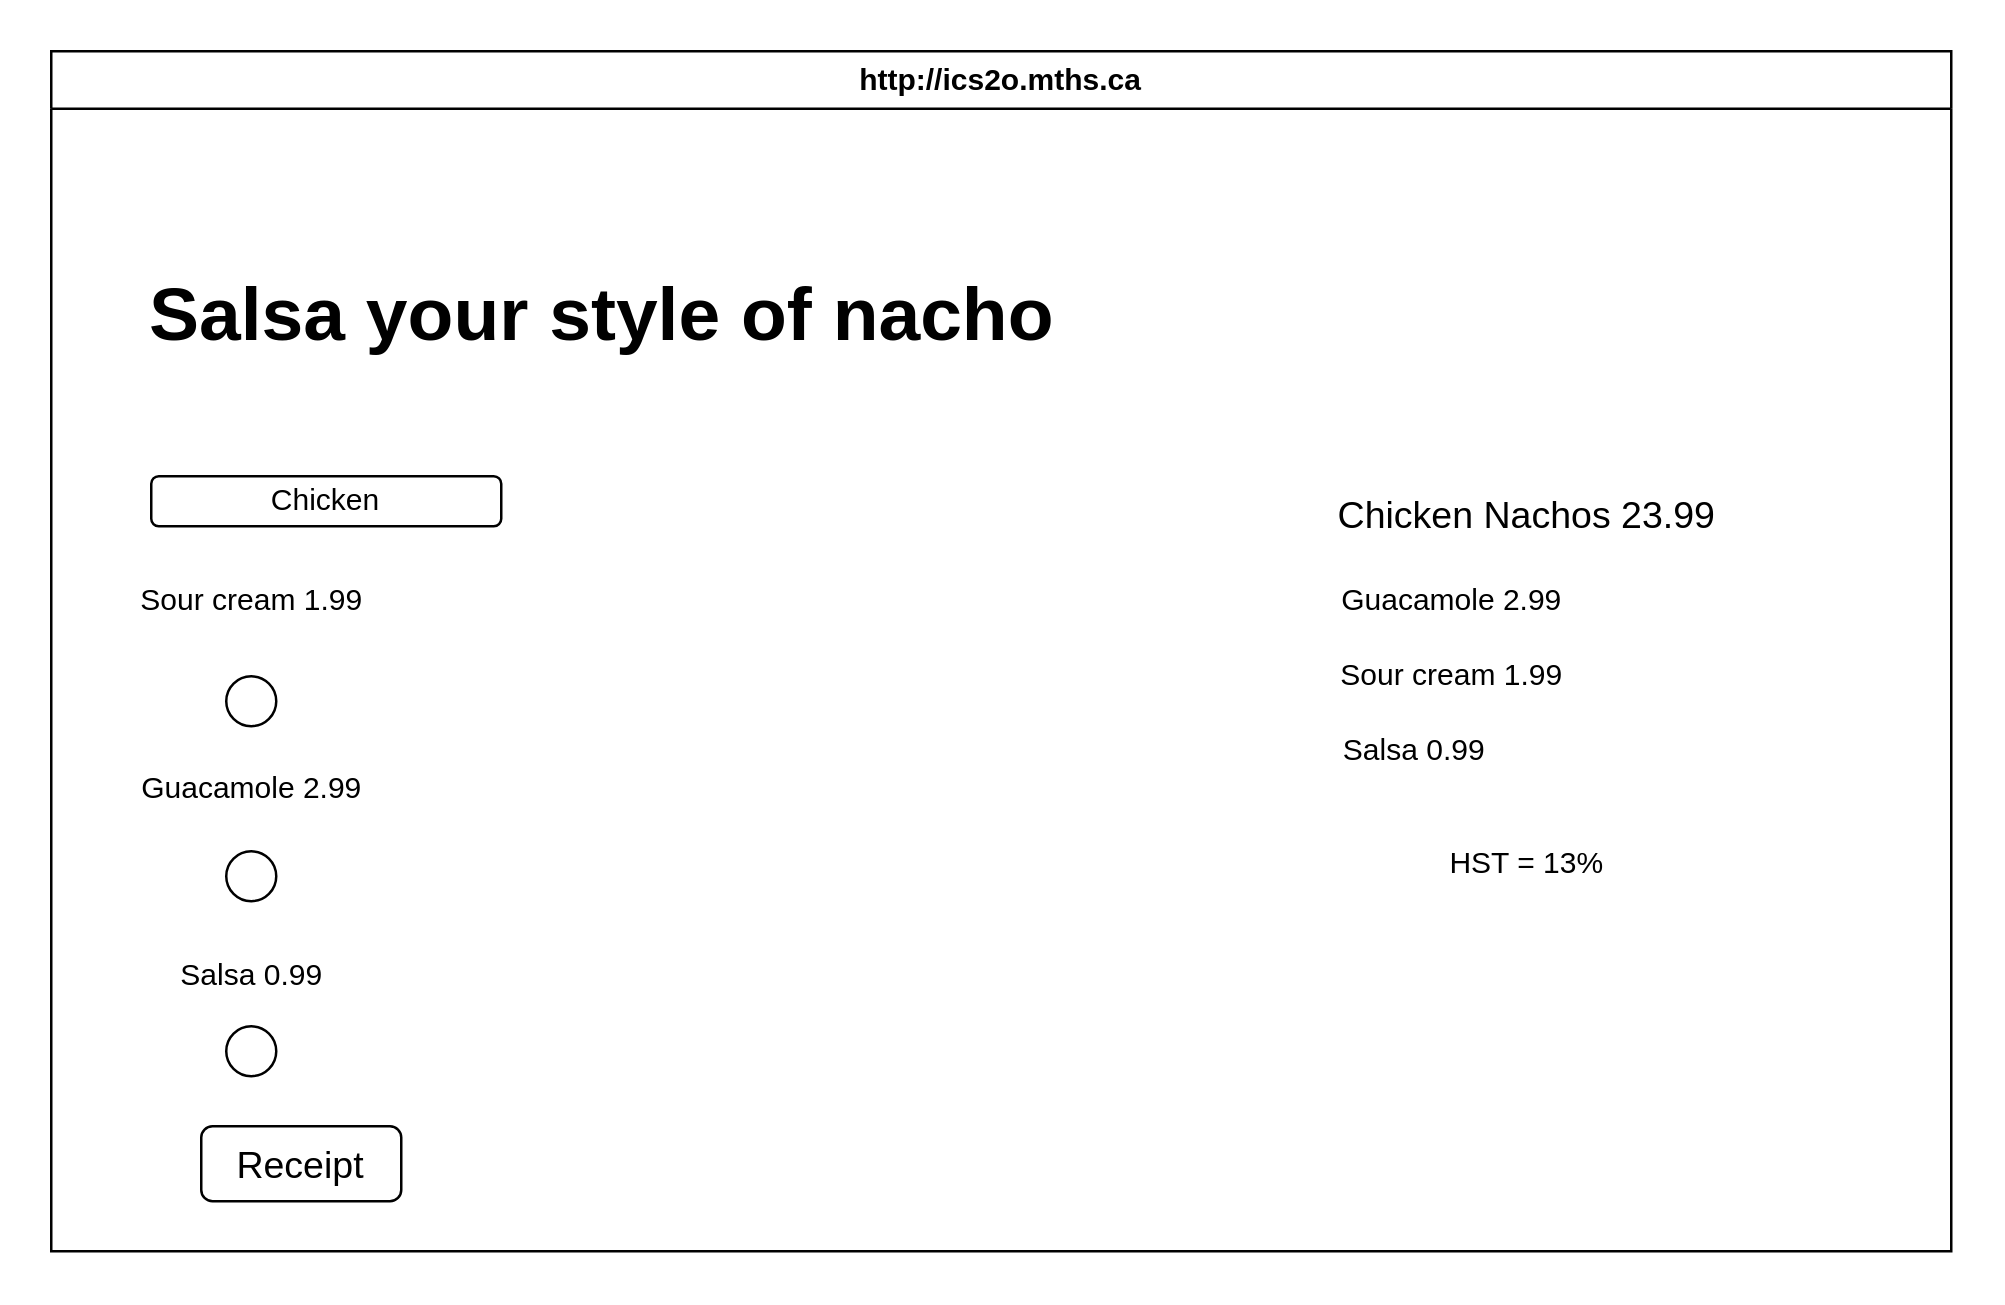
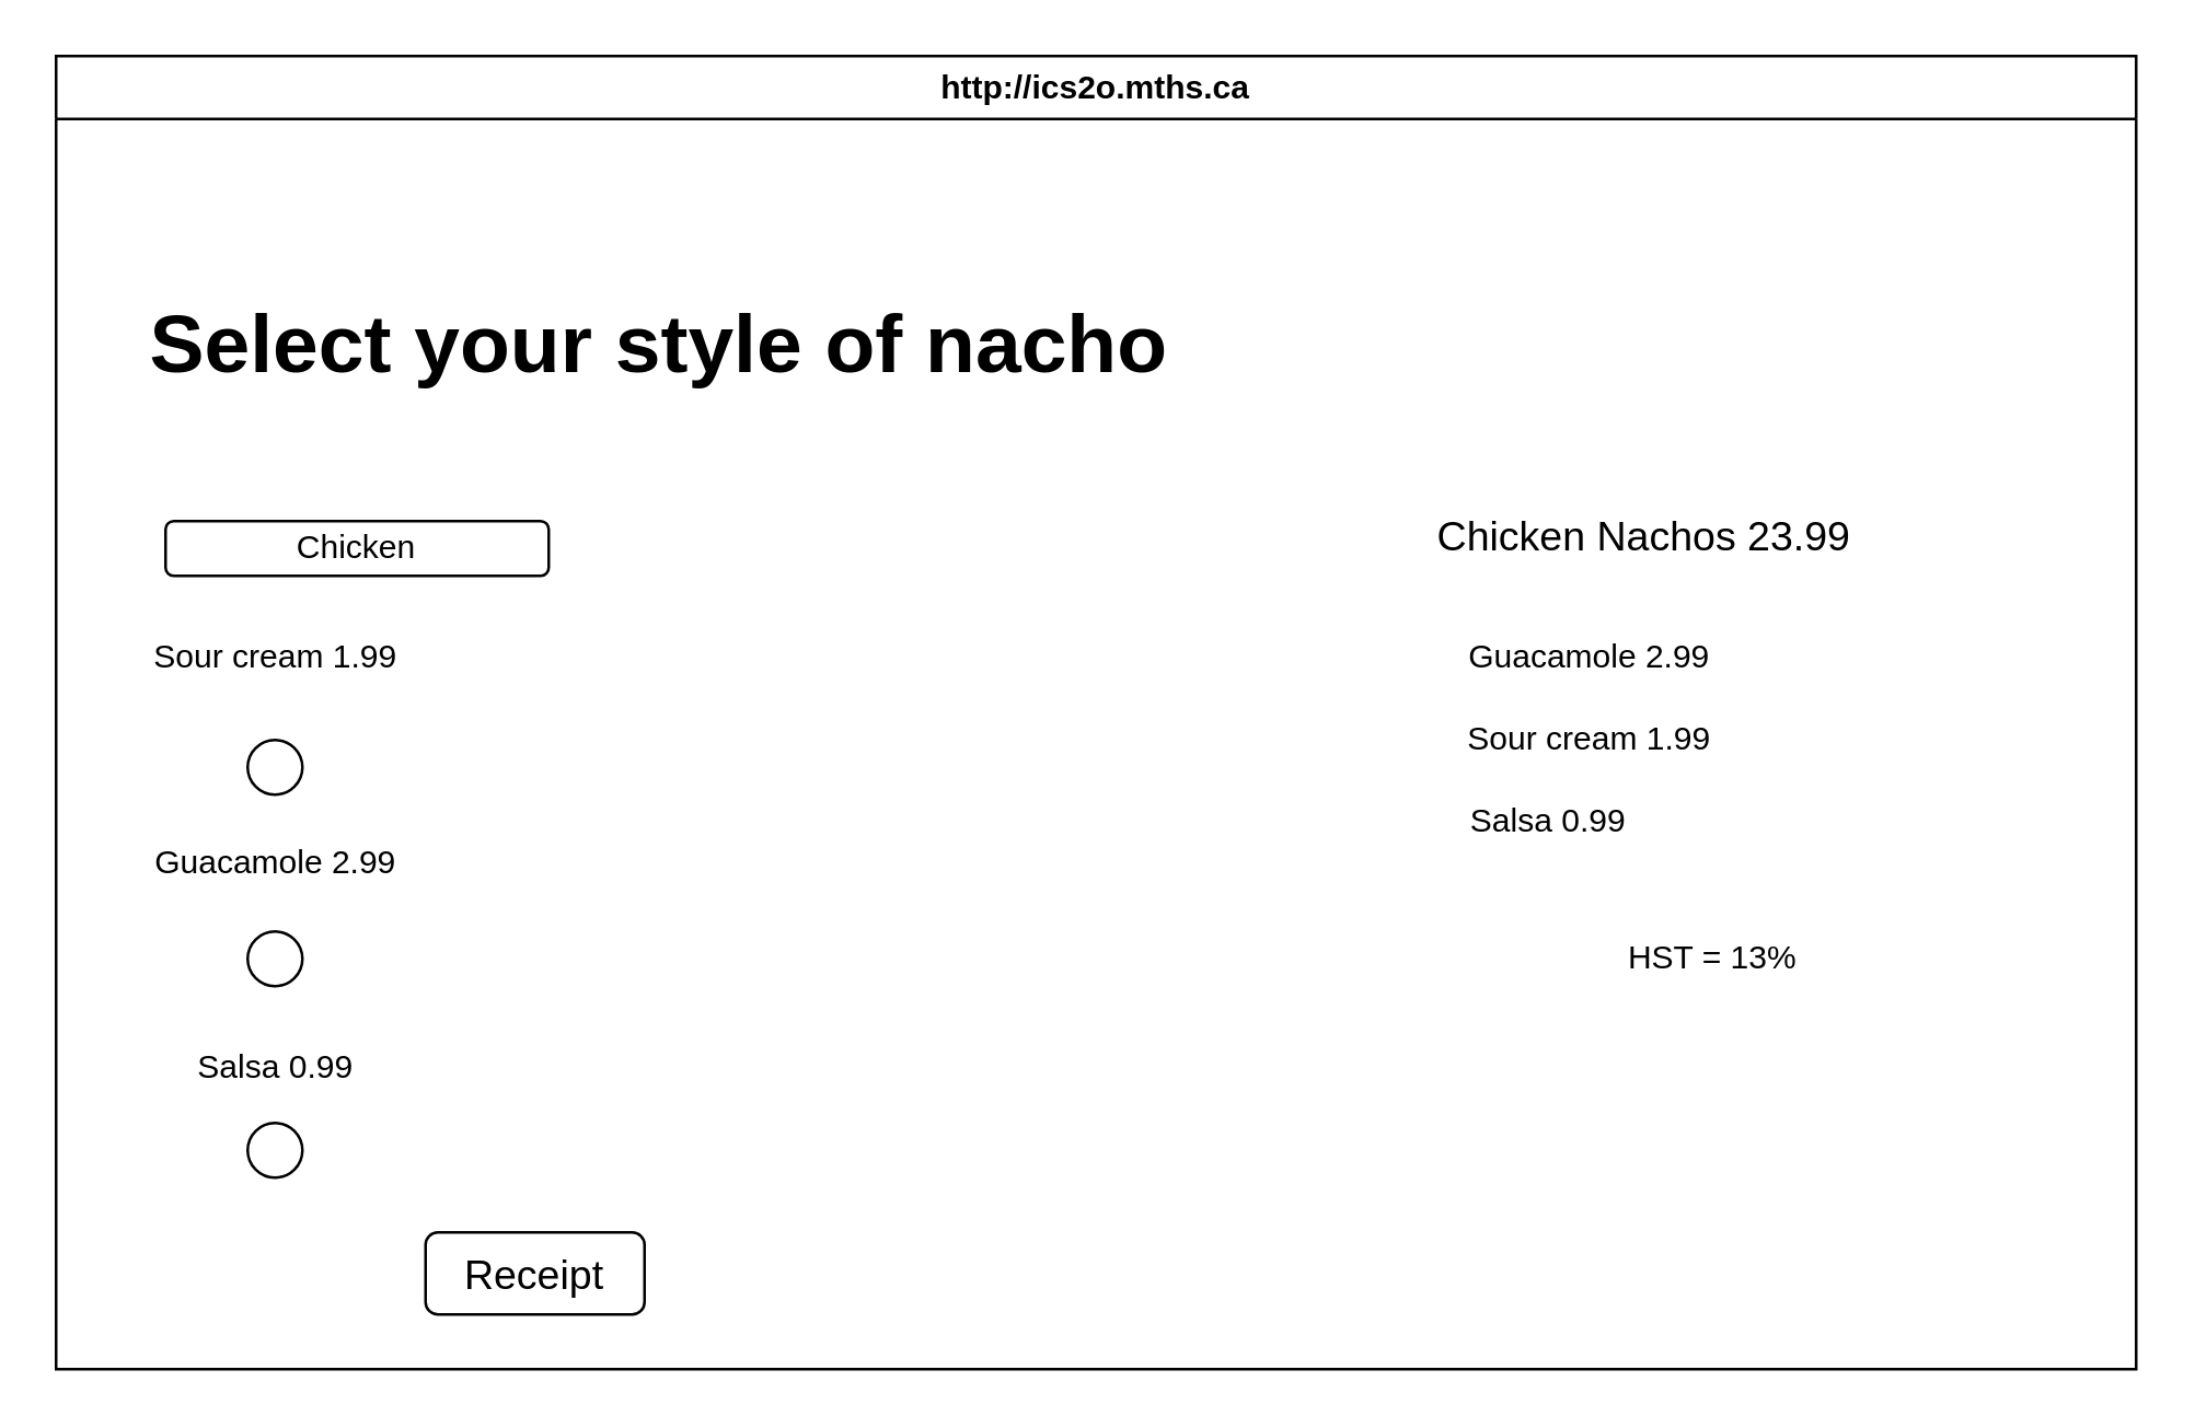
  <mxCell id="0" />
  <mxCell id="1" parent="0" />
  <mxCell id="2" value="http://ics2o.mths.ca" style="swimlane;whiteSpace=wrap;html=1;" vertex="1" parent="1"><mxGeometry x="20" y="20" width="760" height="480" as="geometry" /></mxCell>
- <mxCell id="3" value="&lt;h1&gt;Salsa your style of nacho&lt;/h1&gt;" style="text;html=1;align=center;verticalAlign=middle;resizable=0;points=[];autosize=1;strokeColor=none;fillColor=none;fontSize=15;" vertex="1" parent="2"><mxGeometry x="20" y="60" width="400" height="90" as="geometry" /></mxCell>
- <mxCell id="4" value="Receipt" style="rounded=1;whiteSpace=wrap;html=1;fontSize=15;" vertex="1" parent="2"><mxGeometry x="60" y="430" width="80" height="30" as="geometry" /></mxCell>
- <mxCell id="5" value="Chicken Nachos 23.99" style="text;html=1;align=center;verticalAlign=middle;resizable=0;points=[];autosize=1;strokeColor=none;fillColor=none;fontSize=15;" vertex="1" parent="2"><mxGeometry x="505" y="170" width="170" height="30" as="geometry" /></mxCell>
+ <mxCell id="3" value="&lt;h1&gt;Select your style of nacho&lt;/h1&gt;" style="text;html=1;align=center;verticalAlign=middle;resizable=0;points=[];autosize=1;strokeColor=none;fillColor=none;fontSize=15;" vertex="1" parent="2"><mxGeometry x="20" y="60" width="400" height="90" as="geometry" /></mxCell>
+ <mxCell id="4" value="Receipt" style="rounded=1;whiteSpace=wrap;html=1;fontSize=15;" vertex="1" parent="2"><mxGeometry x="135" y="430" width="80" height="30" as="geometry" /></mxCell>
+ <mxCell id="5" value="Chicken Nachos 23.99" style="text;html=1;align=center;verticalAlign=middle;resizable=0;points=[];autosize=1;strokeColor=none;fillColor=none;fontSize=15;" vertex="1" parent="2"><mxGeometry x="495" y="160" width="170" height="30" as="geometry" /></mxCell>
  <mxCell id="6" value="" style="ellipse;whiteSpace=wrap;html=1;aspect=fixed;" vertex="1" parent="2"><mxGeometry x="70" y="250" width="20" height="20" as="geometry" /></mxCell>
  <mxCell id="7" value="Chicken" style="rounded=1;whiteSpace=wrap;html=1;" vertex="1" parent="2"><mxGeometry x="40" y="170" width="140" height="20" as="geometry" /></mxCell>
  <mxCell id="8" value="Sour cream 1.99" style="text;html=1;align=center;verticalAlign=middle;resizable=0;points=[];autosize=1;strokeColor=none;fillColor=none;" vertex="1" parent="2"><mxGeometry x="25" y="205" width="110" height="30" as="geometry" /></mxCell>
  <mxCell id="9" value="" style="ellipse;whiteSpace=wrap;html=1;aspect=fixed;" vertex="1" parent="2"><mxGeometry x="70" y="320" width="20" height="20" as="geometry" /></mxCell>
  <mxCell id="10" value="Guacamole 2.99" style="text;html=1;align=center;verticalAlign=middle;resizable=0;points=[];autosize=1;strokeColor=none;fillColor=none;" vertex="1" parent="2"><mxGeometry x="25" y="280" width="110" height="30" as="geometry" /></mxCell>
  <mxCell id="11" value="" style="ellipse;whiteSpace=wrap;html=1;aspect=fixed;" vertex="1" parent="2"><mxGeometry x="70" y="390" width="20" height="20" as="geometry" /></mxCell>
  <mxCell id="12" value="Guacamole 2.99" style="text;html=1;align=center;verticalAlign=middle;resizable=0;points=[];autosize=1;strokeColor=none;fillColor=none;" vertex="1" parent="2"><mxGeometry x="505" y="205" width="110" height="30" as="geometry" /></mxCell>
  <mxCell id="13" value="Sour cream 1.99" style="text;html=1;align=center;verticalAlign=middle;resizable=0;points=[];autosize=1;strokeColor=none;fillColor=none;" vertex="1" parent="2"><mxGeometry x="505" y="235" width="110" height="30" as="geometry" /></mxCell>
  <mxCell id="14" value="Salsa 0.99" style="text;html=1;align=center;verticalAlign=middle;resizable=0;points=[];autosize=1;strokeColor=none;fillColor=none;" vertex="1" parent="2"><mxGeometry x="505" y="265" width="80" height="30" as="geometry" /></mxCell>
- <mxCell id="15" value="HST = 13%" style="text;html=1;align=center;verticalAlign=middle;resizable=0;points=[];autosize=1;strokeColor=none;fillColor=none;" vertex="1" parent="2"><mxGeometry x="550" y="310" width="80" height="30" as="geometry" /></mxCell>
+ <mxCell id="15" value="HST = 13%" style="text;html=1;align=center;verticalAlign=middle;resizable=0;points=[];autosize=1;strokeColor=none;fillColor=none;" vertex="1" parent="2"><mxGeometry x="565" y="315" width="80" height="30" as="geometry" /></mxCell>
  <mxCell id="16" value="Salsa 0.99" style="text;html=1;align=center;verticalAlign=middle;resizable=0;points=[];autosize=1;strokeColor=none;fillColor=none;" vertex="1" parent="1"><mxGeometry x="60" y="375" width="80" height="30" as="geometry" /></mxCell>
